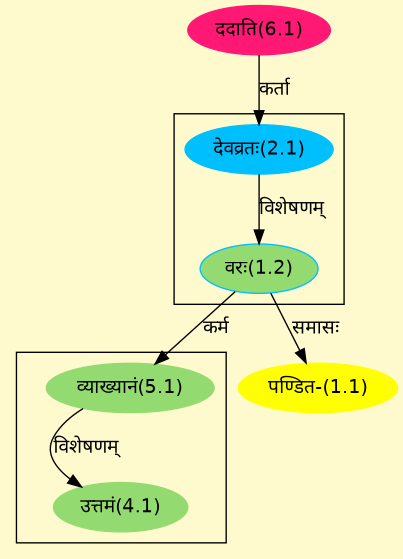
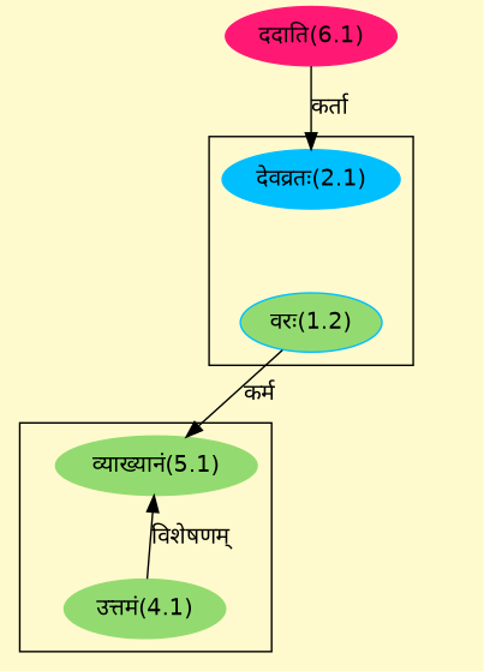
  digraph {
    bgcolor=lemonchiffon1
    compound=true
    fontname="DejaVu Sans"
    rankdir=BT
    node [color="#00BFFF" fontname="DejaVu Sans" style=filled]
    edge [dir=back fontname="DejaVu Sans"]
    n1 [fillcolor="#93DB70" label="वरः(1.2)"]
    n2 [label="देवव्रतः(2.1)"]
    n3 [color="#93DB70" label="उत्तमं(4.1)"]
    n4 [color="#93DB70" label="व्याख्यानं(5.1)"]
    n5 [color="#FF1975" label="ददाति(6.1)"]
-   n6 [color="#FFFF00" label="पण्डित-(1.1)"]
    subgraph cluster_1 {
      n1
      n2
    }
    subgraph cluster_2 {
      n3
      n4
    }
-   n1 -> n2 [label="विशेषणम्"]
    n2 -> n5 [label="कर्ता"]
-   n3 -> n4 [label="विशेषणम्"]
+   n4 -> n3 [label="विशेषणम्"]
    n4 -> n1 [label="कर्म"]
-   n6 -> n1 [label="समासः"]
  }
